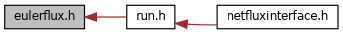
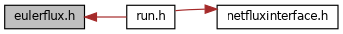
  digraph {
    rankdir=LR
    node [color=black fillcolor=white fontname=Helvetica fontsize=10 shape=record style=filled]
    edge [color=brown dir=back fontname=Helvetica fontsize=10 labelfontname=Helvetica labelfontsize=10 style=solid]
    n1 [fillcolor=grey75 fontcolor=black height=0.2 label="eulerflux.h" width=0.4]
    n2 [height=0.2 label="run.h" width=0.4]
    n3 [height=0.2 label="netfluxinterface.h" width=0.4]
    n1 -> n2
-   n2 -> n3
+   n3 -> n2
  }
